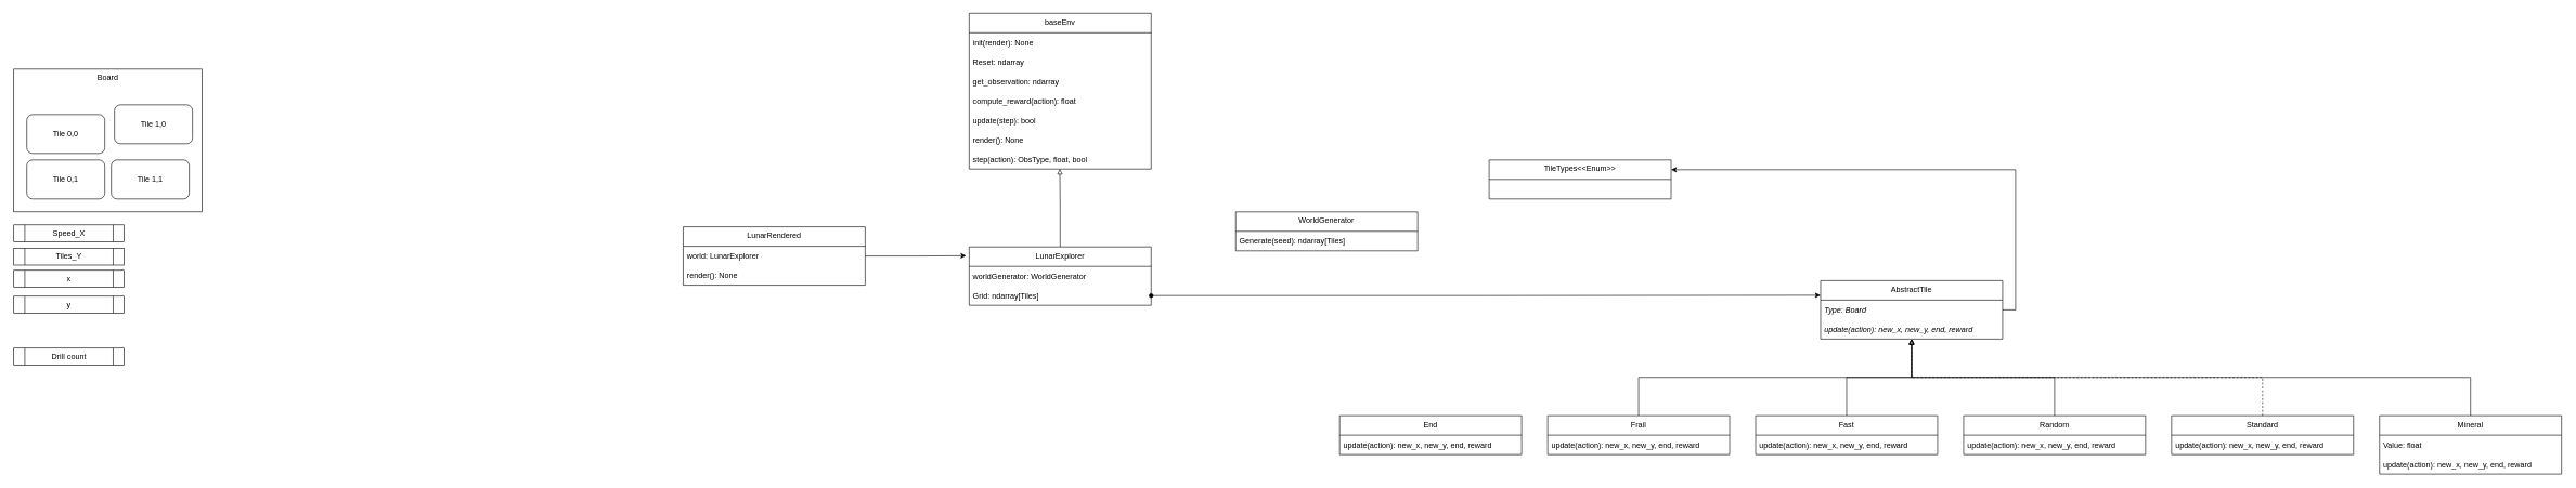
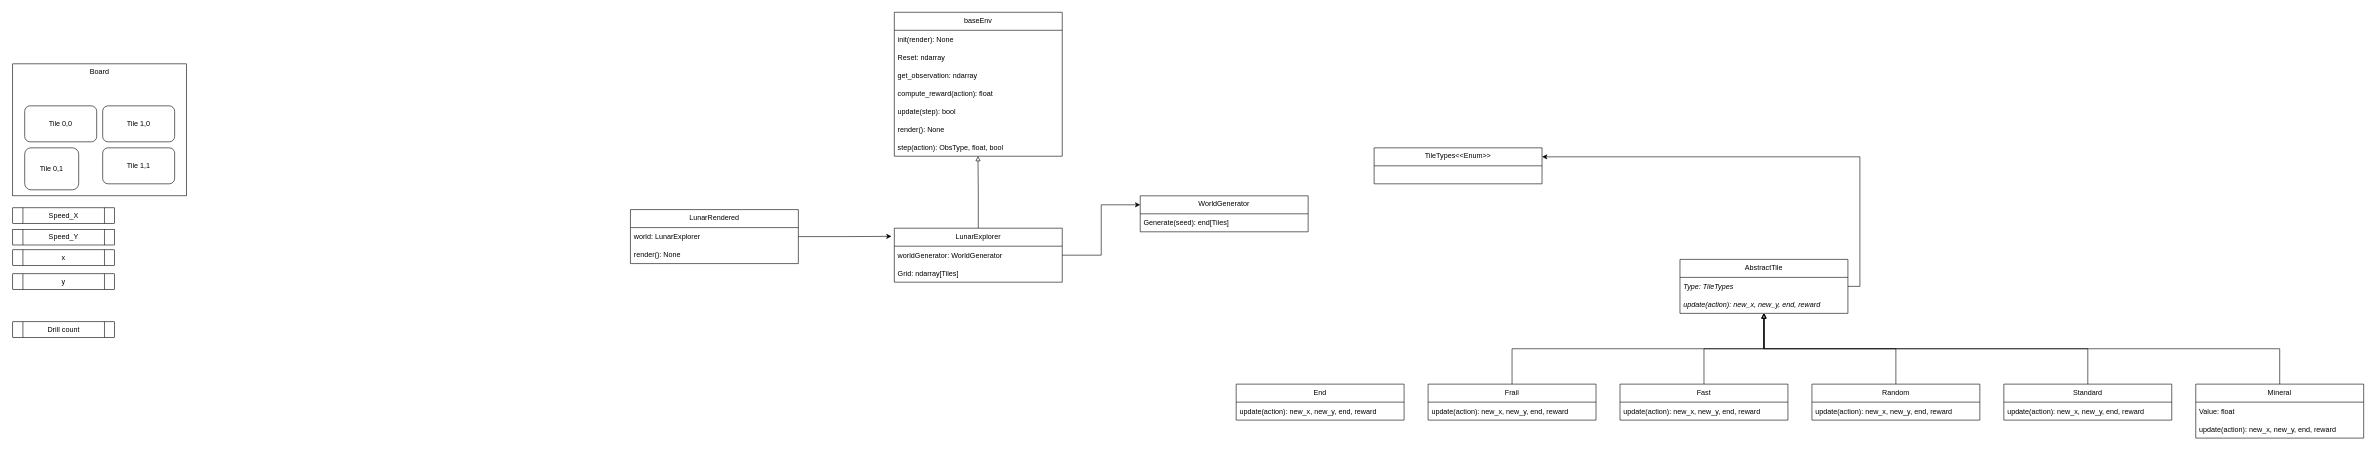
  <mxCell id="0" />
  <mxCell id="1" parent="0" />
  <mxCell id="2" value="Board" style="rounded=0;whiteSpace=wrap;html=1;verticalAlign=top;" vertex="1" parent="1"><mxGeometry x="20" y="106" width="290" height="220" as="geometry" /></mxCell>
  <mxCell id="3" value="Tile 0,0" style="rounded=1;whiteSpace=wrap;html=1;verticalAlign=middle;" vertex="1" parent="1"><mxGeometry x="40" y="176" width="120" height="60" as="geometry" /></mxCell>
- <mxCell id="4" value="Tile 1,0" style="rounded=1;whiteSpace=wrap;html=1;verticalAlign=middle;" vertex="1" parent="1"><mxGeometry x="175" y="161" width="120" height="60" as="geometry" /></mxCell>
- <mxCell id="5" value="Tile 0,1" style="rounded=1;whiteSpace=wrap;html=1;verticalAlign=middle;" vertex="1" parent="1"><mxGeometry x="40" y="246" width="120" height="60" as="geometry" /></mxCell>
+ <mxCell id="4" value="Tile 1,0" style="rounded=1;whiteSpace=wrap;html=1;verticalAlign=middle;" vertex="1" parent="1"><mxGeometry x="170" y="176" width="120" height="60" as="geometry" /></mxCell>
+ <mxCell id="5" value="Tile 0,1" style="rounded=1;whiteSpace=wrap;html=1;verticalAlign=middle;" vertex="1" parent="1"><mxGeometry x="40" y="246" width="90" height="70" as="geometry" /></mxCell>
  <mxCell id="6" value="Tile 1,1" style="rounded=1;whiteSpace=wrap;html=1;verticalAlign=middle;" vertex="1" parent="1"><mxGeometry x="170" y="246" width="120" height="60" as="geometry" /></mxCell>
  <mxCell id="7" style="edgeStyle=orthogonalEdgeStyle;rounded=0;orthogonalLoop=1;jettySize=auto;html=1;exitX=0.5;exitY=0;exitDx=0;exitDy=0;entryX=0.498;entryY=0.989;entryDx=0;entryDy=0;entryPerimeter=0;startArrow=none;startFill=0;endArrow=block;endFill=0;" edge="1" parent="1" source="8" target="18"><mxGeometry relative="1" as="geometry" /></mxCell>
  <mxCell id="8" value="LunarExplorer" style="swimlane;fontStyle=0;childLayout=stackLayout;horizontal=1;startSize=30;horizontalStack=0;resizeParent=1;resizeParentMax=0;resizeLast=0;collapsible=1;marginBottom=0;verticalAlign=top;" vertex="1" parent="1"><mxGeometry x="1490" y="380" width="280" height="90" as="geometry" /></mxCell>
  <mxCell id="9" value="worldGenerator: WorldGenerator" style="text;strokeColor=none;fillColor=none;align=left;verticalAlign=middle;spacingLeft=4;spacingRight=4;overflow=hidden;points=[[0,0.5],[1,0.5]];portConstraint=eastwest;rotatable=0;" vertex="1" parent="8"><mxGeometry y="30" width="280" height="30" as="geometry" /></mxCell>
  <mxCell id="10" value="Grid: ndarray[Tiles]" style="text;strokeColor=none;fillColor=none;align=left;verticalAlign=middle;spacingLeft=4;spacingRight=4;overflow=hidden;points=[[0,0.5],[1,0.5]];portConstraint=eastwest;rotatable=0;" vertex="1" parent="8"><mxGeometry y="60" width="280" height="30" as="geometry" /></mxCell>
  <mxCell id="11" value="baseEnv" style="swimlane;fontStyle=0;childLayout=stackLayout;horizontal=1;startSize=30;horizontalStack=0;resizeParent=1;resizeParentMax=0;resizeLast=0;collapsible=1;marginBottom=0;verticalAlign=top;" vertex="1" parent="1"><mxGeometry x="1490" y="20" width="280" height="240" as="geometry" /></mxCell>
  <mxCell id="12" value="init(render): None" style="text;strokeColor=none;fillColor=none;align=left;verticalAlign=middle;spacingLeft=4;spacingRight=4;overflow=hidden;points=[[0,0.5],[1,0.5]];portConstraint=eastwest;rotatable=0;" vertex="1" parent="11"><mxGeometry y="30" width="280" height="30" as="geometry" /></mxCell>
  <mxCell id="13" value="Reset: ndarray" style="text;strokeColor=none;fillColor=none;align=left;verticalAlign=middle;spacingLeft=4;spacingRight=4;overflow=hidden;points=[[0,0.5],[1,0.5]];portConstraint=eastwest;rotatable=0;" vertex="1" parent="11"><mxGeometry y="60" width="280" height="30" as="geometry" /></mxCell>
  <mxCell id="14" value="get_observation: ndarray" style="text;strokeColor=none;fillColor=none;align=left;verticalAlign=middle;spacingLeft=4;spacingRight=4;overflow=hidden;points=[[0,0.5],[1,0.5]];portConstraint=eastwest;rotatable=0;" vertex="1" parent="11"><mxGeometry y="90" width="280" height="30" as="geometry" /></mxCell>
  <mxCell id="15" value="compute_reward(action): float" style="text;strokeColor=none;fillColor=none;align=left;verticalAlign=middle;spacingLeft=4;spacingRight=4;overflow=hidden;points=[[0,0.5],[1,0.5]];portConstraint=eastwest;rotatable=0;" vertex="1" parent="11"><mxGeometry y="120" width="280" height="30" as="geometry" /></mxCell>
  <mxCell id="16" value="update(step): bool" style="text;strokeColor=none;fillColor=none;align=left;verticalAlign=middle;spacingLeft=4;spacingRight=4;overflow=hidden;points=[[0,0.5],[1,0.5]];portConstraint=eastwest;rotatable=0;" vertex="1" parent="11"><mxGeometry y="150" width="280" height="30" as="geometry" /></mxCell>
  <mxCell id="17" value="render(): None" style="text;strokeColor=none;fillColor=none;align=left;verticalAlign=middle;spacingLeft=4;spacingRight=4;overflow=hidden;points=[[0,0.5],[1,0.5]];portConstraint=eastwest;rotatable=0;" vertex="1" parent="11"><mxGeometry y="180" width="280" height="30" as="geometry" /></mxCell>
  <mxCell id="18" value="step(action): ObsType, float, bool" style="text;strokeColor=none;fillColor=none;align=left;verticalAlign=middle;spacingLeft=4;spacingRight=4;overflow=hidden;points=[[0,0.5],[1,0.5]];portConstraint=eastwest;rotatable=0;" vertex="1" parent="11"><mxGeometry y="210" width="280" height="30" as="geometry" /></mxCell>
  <mxCell id="19" value="Speed_X" style="shape=process;whiteSpace=wrap;html=1;backgroundOutline=1;verticalAlign=middle;" vertex="1" parent="1"><mxGeometry x="20" y="346" width="170" height="26" as="geometry" /></mxCell>
- <mxCell id="20" value="Tiles_Y" style="shape=process;whiteSpace=wrap;html=1;backgroundOutline=1;verticalAlign=middle;" vertex="1" parent="1"><mxGeometry x="20" y="382" width="170" height="26" as="geometry" /></mxCell>
+ <mxCell id="20" value="Speed_Y" style="shape=process;whiteSpace=wrap;html=1;backgroundOutline=1;verticalAlign=middle;" vertex="1" parent="1"><mxGeometry x="20" y="382" width="170" height="26" as="geometry" /></mxCell>
  <mxCell id="21" value="x" style="shape=process;whiteSpace=wrap;html=1;backgroundOutline=1;verticalAlign=middle;" vertex="1" parent="1"><mxGeometry x="20" y="416" width="170" height="26" as="geometry" /></mxCell>
  <mxCell id="22" value="y" style="shape=process;whiteSpace=wrap;html=1;backgroundOutline=1;verticalAlign=middle;" vertex="1" parent="1"><mxGeometry x="20" y="456" width="170" height="26" as="geometry" /></mxCell>
  <mxCell id="23" value="Drill count" style="shape=process;whiteSpace=wrap;html=1;backgroundOutline=1;verticalAlign=middle;" vertex="1" parent="1"><mxGeometry x="20" y="536" width="170" height="26" as="geometry" /></mxCell>
  <mxCell id="24" value="AbstractTile" style="swimlane;fontStyle=0;childLayout=stackLayout;horizontal=1;startSize=30;horizontalStack=0;resizeParent=1;resizeParentMax=0;resizeLast=0;collapsible=1;marginBottom=0;verticalAlign=top;" vertex="1" parent="1"><mxGeometry x="2800" y="432" width="280" height="90" as="geometry" /></mxCell>
- <mxCell id="25" value="Type: Board" style="text;strokeColor=none;fillColor=none;align=left;verticalAlign=middle;spacingLeft=4;spacingRight=4;overflow=hidden;points=[[0,0.5],[1,0.5]];portConstraint=eastwest;rotatable=0;fontStyle=2" vertex="1" parent="24"><mxGeometry y="30" width="280" height="30" as="geometry" /></mxCell>
+ <mxCell id="25" value="Type: TileTypes" style="text;strokeColor=none;fillColor=none;align=left;verticalAlign=middle;spacingLeft=4;spacingRight=4;overflow=hidden;points=[[0,0.5],[1,0.5]];portConstraint=eastwest;rotatable=0;fontStyle=2" vertex="1" parent="24"><mxGeometry y="30" width="280" height="30" as="geometry" /></mxCell>
  <mxCell id="26" value="update(action): new_x, new_y, end, reward" style="text;strokeColor=none;fillColor=none;align=left;verticalAlign=middle;spacingLeft=4;spacingRight=4;overflow=hidden;points=[[0,0.5],[1,0.5]];portConstraint=eastwest;rotatable=0;fontStyle=2" vertex="1" parent="24"><mxGeometry y="60" width="280" height="30" as="geometry" /></mxCell>
- <mxCell id="27" style="edgeStyle=orthogonalEdgeStyle;rounded=0;orthogonalLoop=1;jettySize=auto;html=1;exitX=1;exitY=0.5;exitDx=0;exitDy=0;entryX=0;entryY=0.25;entryDx=0;entryDy=0;startArrow=oval;startFill=1;" edge="1" parent="1" source="10" target="24"><mxGeometry relative="1" as="geometry" /></mxCell>
  <mxCell id="28" value="End" style="swimlane;fontStyle=0;childLayout=stackLayout;horizontal=1;startSize=30;horizontalStack=0;resizeParent=1;resizeParentMax=0;resizeLast=0;collapsible=1;marginBottom=0;verticalAlign=top;" vertex="1" parent="1"><mxGeometry x="2060" y="640" width="280" height="60" as="geometry" /></mxCell>
  <mxCell id="29" value="update(action): new_x, new_y, end, reward" style="text;strokeColor=none;fillColor=none;align=left;verticalAlign=middle;spacingLeft=4;spacingRight=4;overflow=hidden;points=[[0,0.5],[1,0.5]];portConstraint=eastwest;rotatable=0;" vertex="1" parent="28"><mxGeometry y="30" width="280" height="30" as="geometry" /></mxCell>
  <mxCell id="30" style="edgeStyle=orthogonalEdgeStyle;rounded=0;orthogonalLoop=1;jettySize=auto;html=1;exitX=0.5;exitY=0;exitDx=0;exitDy=0;startArrow=none;startFill=0;endArrow=block;endFill=0;" edge="1" parent="1" source="31" target="24"><mxGeometry relative="1" as="geometry" /></mxCell>
  <mxCell id="31" value="Mineral" style="swimlane;fontStyle=0;childLayout=stackLayout;horizontal=1;startSize=30;horizontalStack=0;resizeParent=1;resizeParentMax=0;resizeLast=0;collapsible=1;marginBottom=0;verticalAlign=top;" vertex="1" parent="1"><mxGeometry x="3660" y="640" width="280" height="90" as="geometry" /></mxCell>
  <mxCell id="32" value="Value: float" style="text;strokeColor=none;fillColor=none;align=left;verticalAlign=middle;spacingLeft=4;spacingRight=4;overflow=hidden;points=[[0,0.5],[1,0.5]];portConstraint=eastwest;rotatable=0;" vertex="1" parent="31"><mxGeometry y="30" width="280" height="30" as="geometry" /></mxCell>
  <mxCell id="33" value="update(action): new_x, new_y, end, reward" style="text;strokeColor=none;fillColor=none;align=left;verticalAlign=middle;spacingLeft=4;spacingRight=4;overflow=hidden;points=[[0,0.5],[1,0.5]];portConstraint=eastwest;rotatable=0;" vertex="1" parent="31"><mxGeometry y="60" width="280" height="30" as="geometry" /></mxCell>
  <mxCell id="34" style="edgeStyle=orthogonalEdgeStyle;rounded=0;orthogonalLoop=1;jettySize=auto;html=1;exitX=0.5;exitY=0;exitDx=0;exitDy=0;startArrow=none;startFill=0;endArrow=block;endFill=0;" edge="1" parent="1" source="35" target="24"><mxGeometry relative="1" as="geometry" /></mxCell>
  <mxCell id="35" value="Fast" style="swimlane;fontStyle=0;childLayout=stackLayout;horizontal=1;startSize=30;horizontalStack=0;resizeParent=1;resizeParentMax=0;resizeLast=0;collapsible=1;marginBottom=0;verticalAlign=top;" vertex="1" parent="1"><mxGeometry x="2700" y="640" width="280" height="60" as="geometry" /></mxCell>
  <mxCell id="36" value="update(action): new_x, new_y, end, reward" style="text;strokeColor=none;fillColor=none;align=left;verticalAlign=middle;spacingLeft=4;spacingRight=4;overflow=hidden;points=[[0,0.5],[1,0.5]];portConstraint=eastwest;rotatable=0;" vertex="1" parent="35"><mxGeometry y="30" width="280" height="30" as="geometry" /></mxCell>
  <mxCell id="37" style="edgeStyle=orthogonalEdgeStyle;rounded=0;orthogonalLoop=1;jettySize=auto;html=1;exitX=0.5;exitY=0;exitDx=0;exitDy=0;startArrow=none;startFill=0;endArrow=block;endFill=0;" edge="1" parent="1" source="38" target="24"><mxGeometry relative="1" as="geometry" /></mxCell>
  <mxCell id="38" value="Random" style="swimlane;fontStyle=0;childLayout=stackLayout;horizontal=1;startSize=30;horizontalStack=0;resizeParent=1;resizeParentMax=0;resizeLast=0;collapsible=1;marginBottom=0;verticalAlign=top;" vertex="1" parent="1"><mxGeometry x="3020" y="640" width="280" height="60" as="geometry" /></mxCell>
  <mxCell id="39" value="update(action): new_x, new_y, end, reward" style="text;strokeColor=none;fillColor=none;align=left;verticalAlign=middle;spacingLeft=4;spacingRight=4;overflow=hidden;points=[[0,0.5],[1,0.5]];portConstraint=eastwest;rotatable=0;" vertex="1" parent="38"><mxGeometry y="30" width="280" height="30" as="geometry" /></mxCell>
- <mxCell id="40" style="edgeStyle=orthogonalEdgeStyle;rounded=0;orthogonalLoop=1;jettySize=auto;html=1;exitX=0.5;exitY=0;exitDx=0;exitDy=0;startArrow=none;startFill=0;endArrow=block;endFill=0;dashed=1;" edge="1" parent="1" source="41" target="24"><mxGeometry relative="1" as="geometry" /></mxCell>
+ <mxCell id="40" style="edgeStyle=orthogonalEdgeStyle;rounded=0;orthogonalLoop=1;jettySize=auto;html=1;exitX=0.5;exitY=0;exitDx=0;exitDy=0;startArrow=none;startFill=0;endArrow=block;endFill=0;" edge="1" parent="1" source="41" target="24"><mxGeometry relative="1" as="geometry" /></mxCell>
  <mxCell id="41" value="Standard" style="swimlane;fontStyle=0;childLayout=stackLayout;horizontal=1;startSize=30;horizontalStack=0;resizeParent=1;resizeParentMax=0;resizeLast=0;collapsible=1;marginBottom=0;verticalAlign=top;" vertex="1" parent="1"><mxGeometry x="3340" y="640" width="280" height="60" as="geometry" /></mxCell>
  <mxCell id="42" value="update(action): new_x, new_y, end, reward" style="text;strokeColor=none;fillColor=none;align=left;verticalAlign=middle;spacingLeft=4;spacingRight=4;overflow=hidden;points=[[0,0.5],[1,0.5]];portConstraint=eastwest;rotatable=0;" vertex="1" parent="41"><mxGeometry y="30" width="280" height="30" as="geometry" /></mxCell>
  <mxCell id="43" style="edgeStyle=orthogonalEdgeStyle;rounded=0;orthogonalLoop=1;jettySize=auto;html=1;exitX=0.5;exitY=0;exitDx=0;exitDy=0;startArrow=none;startFill=0;endArrow=block;endFill=0;" edge="1" parent="1" source="44" target="24"><mxGeometry relative="1" as="geometry" /></mxCell>
  <mxCell id="44" value="Frail" style="swimlane;fontStyle=0;childLayout=stackLayout;horizontal=1;startSize=30;horizontalStack=0;resizeParent=1;resizeParentMax=0;resizeLast=0;collapsible=1;marginBottom=0;verticalAlign=top;" vertex="1" parent="1"><mxGeometry x="2380" y="640" width="280" height="60" as="geometry" /></mxCell>
  <mxCell id="45" value="update(action): new_x, new_y, end, reward" style="text;strokeColor=none;fillColor=none;align=left;verticalAlign=middle;spacingLeft=4;spacingRight=4;overflow=hidden;points=[[0,0.5],[1,0.5]];portConstraint=eastwest;rotatable=0;" vertex="1" parent="44"><mxGeometry y="30" width="280" height="30" as="geometry" /></mxCell>
  <mxCell id="46" value="LunarRendered" style="swimlane;fontStyle=0;childLayout=stackLayout;horizontal=1;startSize=30;horizontalStack=0;resizeParent=1;resizeParentMax=0;resizeLast=0;collapsible=1;marginBottom=0;verticalAlign=top;" vertex="1" parent="1"><mxGeometry x="1050" y="349" width="280" height="90" as="geometry" /></mxCell>
  <mxCell id="47" value="world: LunarExplorer" style="text;strokeColor=none;fillColor=none;align=left;verticalAlign=middle;spacingLeft=4;spacingRight=4;overflow=hidden;points=[[0,0.5],[1,0.5]];portConstraint=eastwest;rotatable=0;fontStyle=0" vertex="1" parent="46"><mxGeometry y="30" width="280" height="30" as="geometry" /></mxCell>
  <mxCell id="48" value="render(): None" style="text;strokeColor=none;fillColor=none;align=left;verticalAlign=middle;spacingLeft=4;spacingRight=4;overflow=hidden;points=[[0,0.5],[1,0.5]];portConstraint=eastwest;rotatable=0;fontStyle=0" vertex="1" parent="46"><mxGeometry y="60" width="280" height="30" as="geometry" /></mxCell>
  <mxCell id="49" value="TileTypes&lt;&lt;Enum&gt;&gt;" style="swimlane;fontStyle=0;childLayout=stackLayout;horizontal=1;startSize=30;horizontalStack=0;resizeParent=1;resizeParentMax=0;resizeLast=0;collapsible=1;marginBottom=0;verticalAlign=top;" vertex="1" parent="1"><mxGeometry x="2290" y="246" width="280" height="60" as="geometry" /></mxCell>
  <mxCell id="50" style="edgeStyle=orthogonalEdgeStyle;rounded=0;orthogonalLoop=1;jettySize=auto;html=1;exitX=1;exitY=0.5;exitDx=0;exitDy=0;entryX=1;entryY=0.25;entryDx=0;entryDy=0;startArrow=none;startFill=0;endArrow=classic;endFill=1;" edge="1" parent="1" source="25" target="49"><mxGeometry relative="1" as="geometry" /></mxCell>
  <mxCell id="51" value="WorldGenerator" style="swimlane;fontStyle=0;childLayout=stackLayout;horizontal=1;startSize=30;horizontalStack=0;resizeParent=1;resizeParentMax=0;resizeLast=0;collapsible=1;marginBottom=0;verticalAlign=top;" vertex="1" parent="1"><mxGeometry x="1900" y="326" width="280" height="60" as="geometry" /></mxCell>
- <mxCell id="52" value="Generate(seed): ndarray[Tiles]" style="text;strokeColor=none;fillColor=none;align=left;verticalAlign=middle;spacingLeft=4;spacingRight=4;overflow=hidden;points=[[0,0.5],[1,0.5]];portConstraint=eastwest;rotatable=0;" vertex="1" parent="51"><mxGeometry y="30" width="280" height="30" as="geometry" /></mxCell>
+ <mxCell id="52" value="Generate(seed): end[Tiles]" style="text;strokeColor=none;fillColor=none;align=left;verticalAlign=middle;spacingLeft=4;spacingRight=4;overflow=hidden;points=[[0,0.5],[1,0.5]];portConstraint=eastwest;rotatable=0;" vertex="1" parent="51"><mxGeometry y="30" width="280" height="30" as="geometry" /></mxCell>
  <mxCell id="53" style="edgeStyle=orthogonalEdgeStyle;rounded=0;orthogonalLoop=1;jettySize=auto;html=1;exitX=1;exitY=0.5;exitDx=0;exitDy=0;entryX=-0.017;entryY=0.151;entryDx=0;entryDy=0;entryPerimeter=0;startArrow=none;startFill=0;endArrow=classic;endFill=1;" edge="1" parent="1" source="47" target="8"><mxGeometry relative="1" as="geometry" /></mxCell>
+ <mxCell id="54" style="edgeStyle=orthogonalEdgeStyle;rounded=0;orthogonalLoop=1;jettySize=auto;html=1;exitX=1;exitY=0.5;exitDx=0;exitDy=0;entryX=0;entryY=0.25;entryDx=0;entryDy=0;startArrow=none;startFill=0;endArrow=classic;endFill=1;" edge="1" parent="1" source="9" target="51"><mxGeometry relative="1" as="geometry" /></mxCell>
